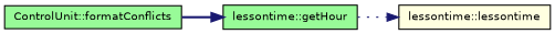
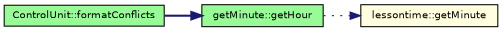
  digraph {
    rankdir=LR
    node [color=black fillcolor=palegreen fontname=Helvetica fontsize=10 shape=record style=filled]
    edge [color=midnightblue fontname=Helvetica fontsize=10 labelfontname=Helvetica labelfontsize=10]
    n1 [fontcolor=black height=0.2 label="ControlUnit::formatConflicts" width=0.4]
-   n2 [height=0.2 label="lessontime::getHour" width=0.4]
-   n3 [fillcolor=lightyellow height=0.2 label="lessontime::lessontime" width=0.4]
+   n2 [height=0.2 label="getMinute::getHour" width=0.4]
+   n3 [fillcolor=lightyellow height=0.2 label="lessontime::getMinute" width=0.4]
    n1 -> n2 [style=bold]
    n2 -> n3 [style=dotted]
  }
